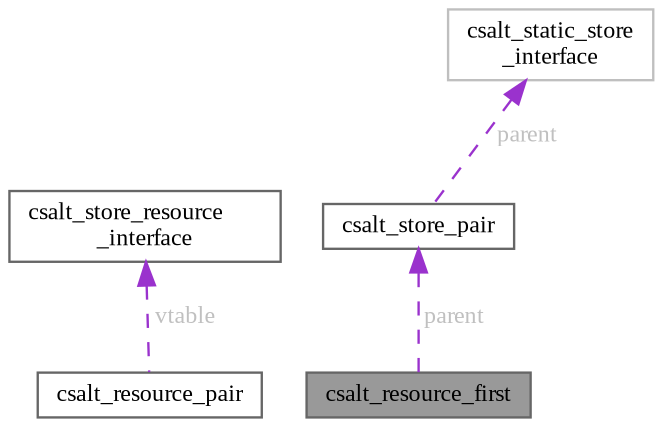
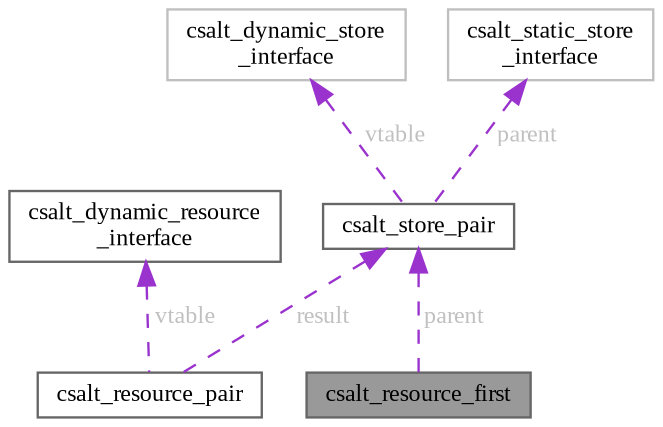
  digraph {
    fontname="Liberation Serif"
    node [color=gray40 fillcolor=white fontname="Liberation Serif" fontsize=10 shape=box style=filled]
    edge [color=darkorchid3 dir=back fontcolor=grey fontname="Liberation Serif" fontsize=10 labelfontname=Helvetica labelfontsize=10 style=dashed]
    n1 [fillcolor=grey60 fontcolor=black height=0.2 label=csalt_resource_first width=0.4]
    n2 [height=0.2 label=csalt_resource_pair width=0.4]
-   n3 [height=0.2 label="csalt_store_resource\l_interface" width=0.4]
+   n3 [height=0.2 label="csalt_dynamic_resource\l_interface" width=0.4]
    n4 [height=0.2 label=csalt_store_pair width=0.4]
+   n5 [color=grey75 height=0.2 label="csalt_dynamic_store\l_interface" width=0.4]
    n6 [color=grey75 height=0.2 label="csalt_static_store\l_interface" width=0.4]
    n3 -> n2 [label=" vtable"]
    n4 -> n1 [label=" parent"]
+   n4 -> n2 [label=" result"]
+   n5 -> n4 [label=" vtable"]
    n6 -> n4 [label=" parent"]
  }
